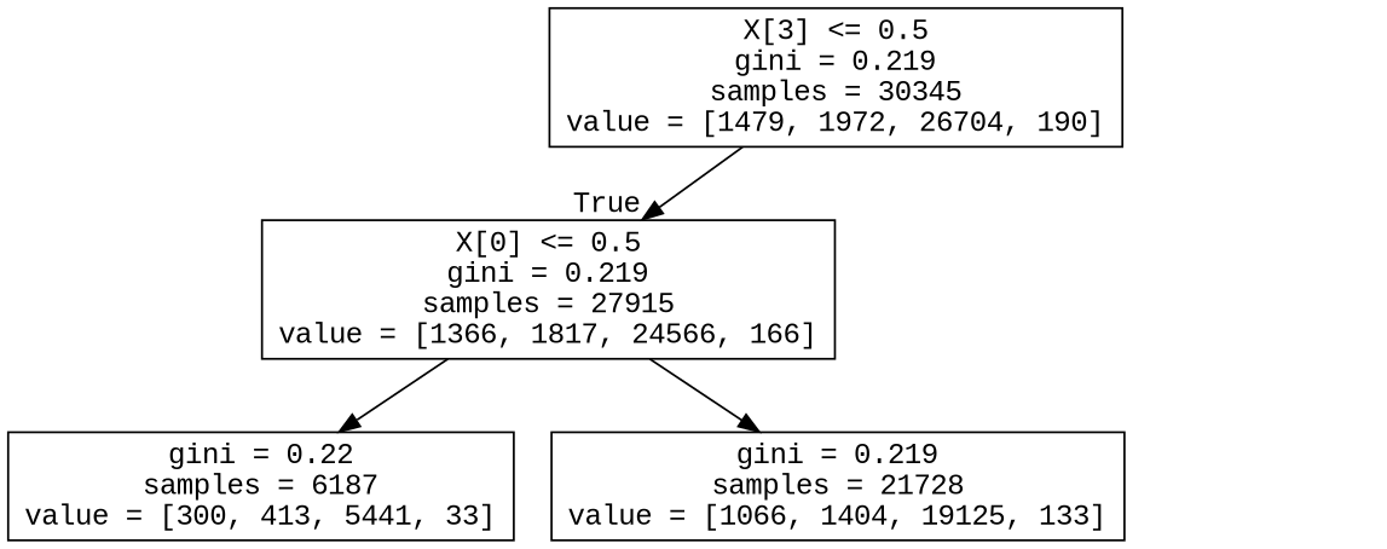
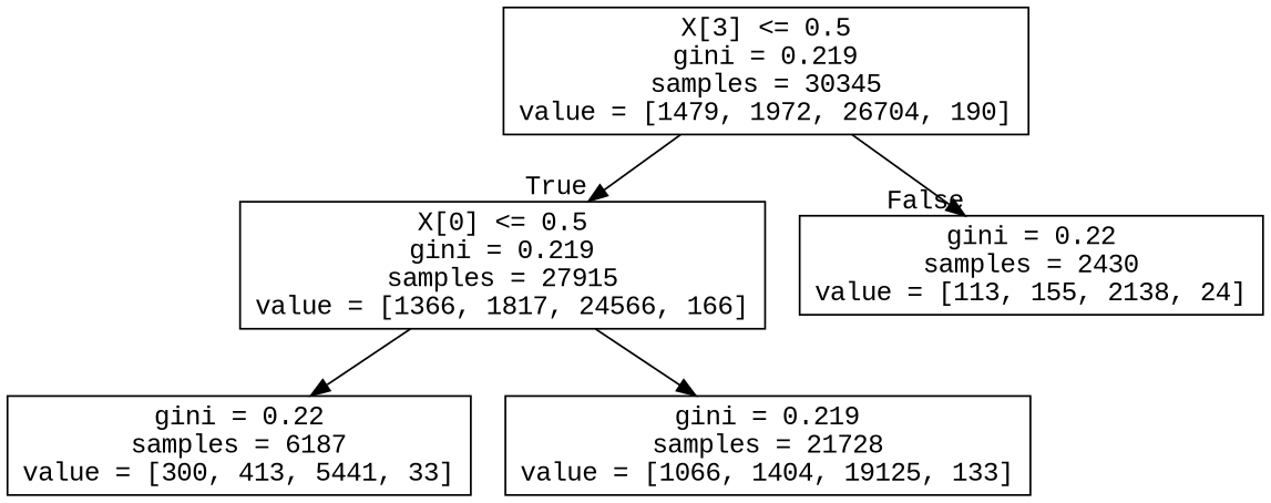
  digraph {
    fontname="Liberation Mono"
    node [shape=box fontname="Liberation Mono"]
    edge [fontname="Liberation Mono"]
    n1 [label="X[3] <= 0.5\ngini = 0.219\nsamples = 30345\nvalue = [1479, 1972, 26704, 190]"]
    n2 [label="X[0] <= 0.5\ngini = 0.219\nsamples = 27915\nvalue = [1366, 1817, 24566, 166]"]
+   n3 [label="gini = 0.22\nsamples = 2430\nvalue = [113, 155, 2138, 24]"]
    n4 [label="gini = 0.22\nsamples = 6187\nvalue = [300, 413, 5441, 33]"]
    n5 [label="gini = 0.219\nsamples = 21728\nvalue = [1066, 1404, 19125, 133]"]
    n1 -> n2 [headlabel=True labelangle=45 labeldistance=2.5]
+   n1 -> n3 [headlabel=False labelangle=-45 labeldistance=2.5]
    n2 -> n4
    n2 -> n5
  }
